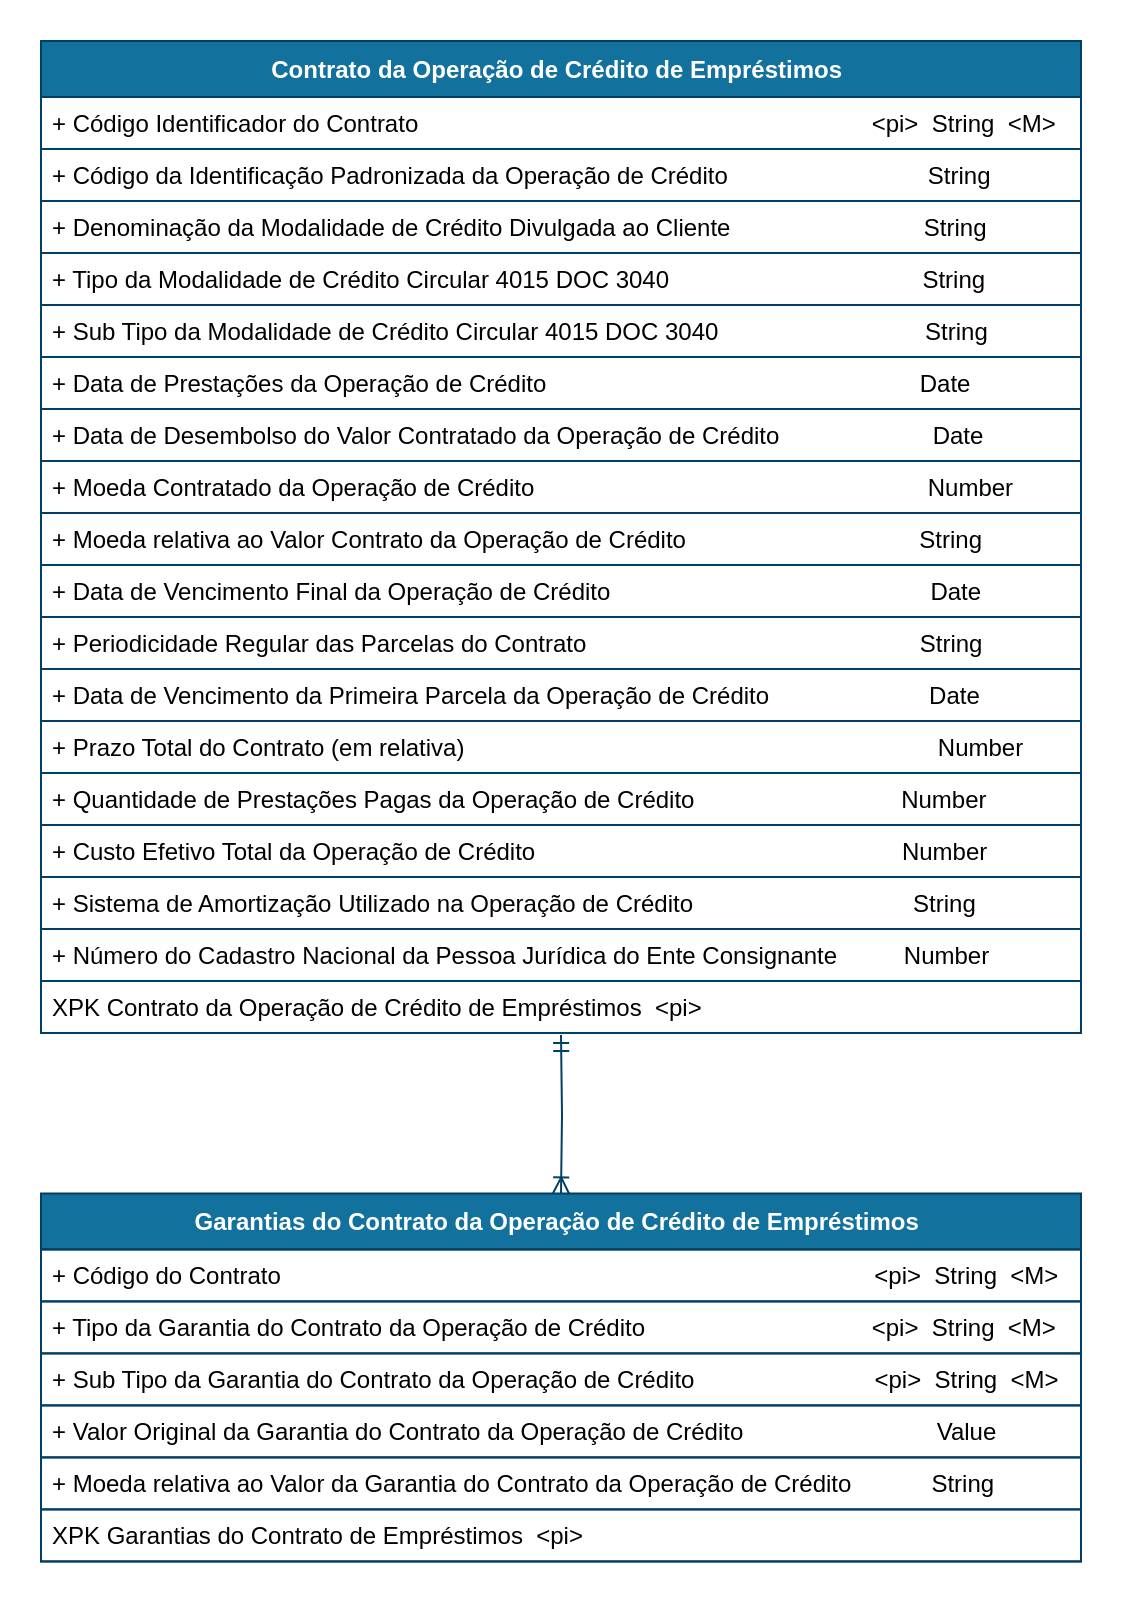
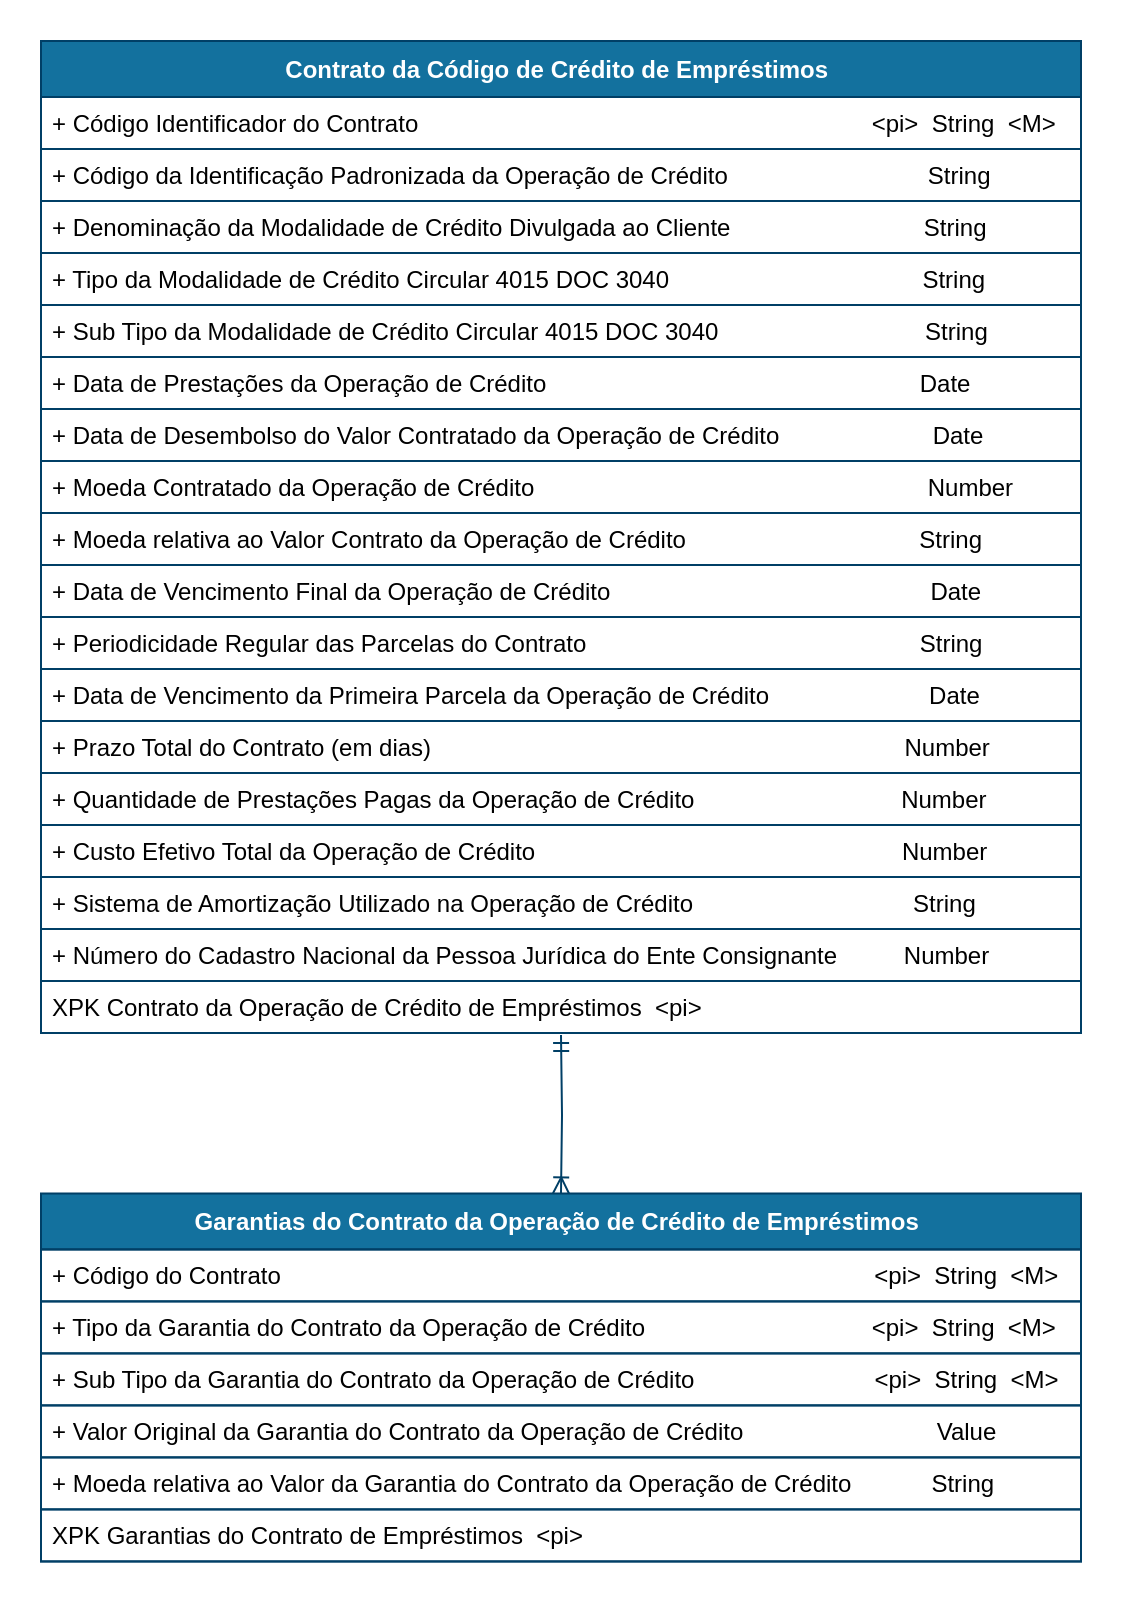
  <mxCell id="0" />
  <mxCell id="1" parent="0" />
- <mxCell id="2" value="Contrato da Operação de Crédito de Empréstimos " style="swimlane;fontStyle=1;childLayout=stackLayout;horizontal=1;startSize=28;horizontalStack=0;resizeParent=1;resizeParentMax=0;resizeLast=0;collapsible=1;marginBottom=0;rounded=0;shadow=0;comic=0;sketch=0;align=center;html=0;autosize=1;fillColor=#13719E;strokeColor=#003F66;fontColor=#FFFFFF;" vertex="1" parent="1"><mxGeometry x="20" y="20" width="520" height="496" as="geometry" /></mxCell>
+ <mxCell id="2" value="Contrato da Código de Crédito de Empréstimos " style="swimlane;fontStyle=1;childLayout=stackLayout;horizontal=1;startSize=28;horizontalStack=0;resizeParent=1;resizeParentMax=0;resizeLast=0;collapsible=1;marginBottom=0;rounded=0;shadow=0;comic=0;sketch=0;align=center;html=0;autosize=1;fillColor=#13719E;strokeColor=#003F66;fontColor=#FFFFFF;" vertex="1" parent="1"><mxGeometry x="20" y="20" width="520" height="496" as="geometry" /></mxCell>
  <mxCell id="3" value="+ Código Identificador do Contrato                                                                    &lt;pi&gt;  String  &lt;M&gt;" style="text;fillColor=none;align=left;verticalAlign=top;spacingLeft=4;spacingRight=4;overflow=hidden;rotatable=0;points=[[0,0.5],[1,0.5]];portConstraint=eastwest;strokeColor=#003F66;" vertex="1" parent="2"><mxGeometry y="28" width="520" height="26" as="geometry" /></mxCell>
  <mxCell id="4" value="+ Código da Identificação Padronizada da Operação de Crédito                              String      " style="text;fillColor=none;align=left;verticalAlign=top;spacingLeft=4;spacingRight=4;overflow=hidden;rotatable=0;points=[[0,0.5],[1,0.5]];portConstraint=eastwest;strokeColor=#003F66;" vertex="1" parent="2"><mxGeometry y="54" width="520" height="26" as="geometry" /></mxCell>
  <mxCell id="5" value="+ Denominação da Modalidade de Crédito Divulgada ao Cliente                             String" style="text;fillColor=none;align=left;verticalAlign=top;spacingLeft=4;spacingRight=4;overflow=hidden;rotatable=0;points=[[0,0.5],[1,0.5]];portConstraint=eastwest;strokeColor=#003F66;" vertex="1" parent="2"><mxGeometry y="80" width="520" height="26" as="geometry" /></mxCell>
  <mxCell id="6" value="+ Tipo da Modalidade de Crédito Circular 4015 DOC 3040                                      String" style="text;fillColor=none;align=left;verticalAlign=top;spacingLeft=4;spacingRight=4;overflow=hidden;rotatable=0;points=[[0,0.5],[1,0.5]];portConstraint=eastwest;strokeColor=#003F66;" vertex="1" parent="2"><mxGeometry y="106" width="520" height="26" as="geometry" /></mxCell>
  <mxCell id="7" value="+ Sub Tipo da Modalidade de Crédito Circular 4015 DOC 3040                               String" style="text;fillColor=none;align=left;verticalAlign=top;spacingLeft=4;spacingRight=4;overflow=hidden;rotatable=0;points=[[0,0.5],[1,0.5]];portConstraint=eastwest;strokeColor=#003F66;" vertex="1" parent="2"><mxGeometry y="132" width="520" height="26" as="geometry" /></mxCell>
  <mxCell id="8" value="+ Data de Prestações da Operação de Crédito                                                        Date" style="text;fillColor=none;align=left;verticalAlign=top;spacingLeft=4;spacingRight=4;overflow=hidden;rotatable=0;points=[[0,0.5],[1,0.5]];portConstraint=eastwest;strokeColor=#003F66;" vertex="1" parent="2"><mxGeometry y="158" width="520" height="26" as="geometry" /></mxCell>
  <mxCell id="9" value="+ Data de Desembolso do Valor Contratado da Operação de Crédito                       Date" style="text;fillColor=none;align=left;verticalAlign=top;spacingLeft=4;spacingRight=4;overflow=hidden;rotatable=0;points=[[0,0.5],[1,0.5]];portConstraint=eastwest;strokeColor=#003F66;" vertex="1" parent="2"><mxGeometry y="184" width="520" height="26" as="geometry" /></mxCell>
  <mxCell id="10" value="+ Moeda Contratado da Operação de Crédito                                                           Number" style="text;fillColor=none;align=left;verticalAlign=top;spacingLeft=4;spacingRight=4;overflow=hidden;rotatable=0;points=[[0,0.5],[1,0.5]];portConstraint=eastwest;strokeColor=#003F66;" vertex="1" parent="2"><mxGeometry y="210" width="520" height="26" as="geometry" /></mxCell>
  <mxCell id="11" value="+ Moeda relativa ao Valor Contrato da Operação de Crédito                                   String" style="text;fillColor=none;align=left;verticalAlign=top;spacingLeft=4;spacingRight=4;overflow=hidden;rotatable=0;points=[[0,0.5],[1,0.5]];portConstraint=eastwest;strokeColor=#003F66;" vertex="1" parent="2"><mxGeometry y="236" width="520" height="26" as="geometry" /></mxCell>
  <mxCell id="12" value="+ Data de Vencimento Final da Operação de Crédito                                                Date" style="text;fillColor=none;align=left;verticalAlign=top;spacingLeft=4;spacingRight=4;overflow=hidden;rotatable=0;points=[[0,0.5],[1,0.5]];portConstraint=eastwest;strokeColor=#003F66;" vertex="1" parent="2"><mxGeometry y="262" width="520" height="26" as="geometry" /></mxCell>
  <mxCell id="13" value="+ Periodicidade Regular das Parcelas do Contrato                                                  String" style="text;fillColor=none;align=left;verticalAlign=top;spacingLeft=4;spacingRight=4;overflow=hidden;rotatable=0;points=[[0,0.5],[1,0.5]];portConstraint=eastwest;strokeColor=#003F66;" vertex="1" parent="2"><mxGeometry y="288" width="520" height="26" as="geometry" /></mxCell>
  <mxCell id="14" value="+ Data de Vencimento da Primeira Parcela da Operação de Crédito                        Date" style="text;fillColor=none;align=left;verticalAlign=top;spacingLeft=4;spacingRight=4;overflow=hidden;rotatable=0;points=[[0,0.5],[1,0.5]];portConstraint=eastwest;strokeColor=#003F66;" vertex="1" parent="2"><mxGeometry y="314" width="520" height="26" as="geometry" /></mxCell>
- <mxCell id="15" value="+ Prazo Total do Contrato (em relativa)                                                                       Number  " style="text;fillColor=none;align=left;verticalAlign=top;spacingLeft=4;spacingRight=4;overflow=hidden;rotatable=0;points=[[0,0.5],[1,0.5]];portConstraint=eastwest;strokeColor=#003F66;" vertex="1" parent="2"><mxGeometry y="340" width="520" height="26" as="geometry" /></mxCell>
+ <mxCell id="15" value="+ Prazo Total do Contrato (em dias)                                                                       Number  " style="text;fillColor=none;align=left;verticalAlign=top;spacingLeft=4;spacingRight=4;overflow=hidden;rotatable=0;points=[[0,0.5],[1,0.5]];portConstraint=eastwest;strokeColor=#003F66;" vertex="1" parent="2"><mxGeometry y="340" width="520" height="26" as="geometry" /></mxCell>
  <mxCell id="16" value="+ Quantidade de Prestações Pagas da Operação de Crédito                               Number  " style="text;fillColor=none;align=left;verticalAlign=top;spacingLeft=4;spacingRight=4;overflow=hidden;rotatable=0;points=[[0,0.5],[1,0.5]];portConstraint=eastwest;strokeColor=#003F66;" vertex="1" parent="2"><mxGeometry y="366" width="520" height="26" as="geometry" /></mxCell>
  <mxCell id="17" value="+ Custo Efetivo Total da Operação de Crédito                                                       Number" style="text;fillColor=none;align=left;verticalAlign=top;spacingLeft=4;spacingRight=4;overflow=hidden;rotatable=0;points=[[0,0.5],[1,0.5]];portConstraint=eastwest;strokeColor=#003F66;" vertex="1" parent="2"><mxGeometry y="392" width="520" height="26" as="geometry" /></mxCell>
  <mxCell id="18" value="+ Sistema de Amortização Utilizado na Operação de Crédito                                 String" style="text;fillColor=none;align=left;verticalAlign=top;spacingLeft=4;spacingRight=4;overflow=hidden;rotatable=0;points=[[0,0.5],[1,0.5]];portConstraint=eastwest;strokeColor=#003F66;" vertex="1" parent="2"><mxGeometry y="418" width="520" height="26" as="geometry" /></mxCell>
  <mxCell id="19" value="+ Número do Cadastro Nacional da Pessoa Jurídica do Ente Consignante          Number  " style="text;fillColor=none;align=left;verticalAlign=top;spacingLeft=4;spacingRight=4;overflow=hidden;rotatable=0;points=[[0,0.5],[1,0.5]];portConstraint=eastwest;strokeColor=#003F66;" vertex="1" parent="2"><mxGeometry y="444" width="520" height="26" as="geometry" /></mxCell>
  <mxCell id="20" value="XPK Contrato da Operação de Crédito de Empréstimos  &lt;pi&gt;" style="text;fillColor=none;align=left;verticalAlign=top;spacingLeft=4;spacingRight=4;overflow=hidden;rotatable=0;points=[[0,0.5],[1,0.5]];portConstraint=eastwest;strokeColor=#003F66;" vertex="1" parent="2"><mxGeometry y="470" width="520" height="26" as="geometry" /></mxCell>
  <mxCell id="21" value="Garantias do Contrato da Operação de Crédito de Empréstimos " style="swimlane;fontStyle=1;childLayout=stackLayout;horizontal=1;startSize=28;horizontalStack=0;resizeParent=1;resizeParentMax=0;resizeLast=0;collapsible=1;marginBottom=0;rounded=0;shadow=0;comic=0;sketch=0;align=center;html=0;autosize=1;fillColor=#13719E;strokeColor=#003F66;fontColor=#FFFFFF;" parent="1" vertex="1"><mxGeometry x="20" y="596.2" width="520" height="184" as="geometry" /></mxCell>
  <mxCell id="22" value="+ Código do Contrato                                                                                         &lt;pi&gt;  String  &lt;M&gt;" style="text;fillColor=none;align=left;verticalAlign=top;spacingLeft=4;spacingRight=4;overflow=hidden;rotatable=0;points=[[0,0.5],[1,0.5]];portConstraint=eastwest;strokeColor=#003F66;" parent="21" vertex="1"><mxGeometry y="28" width="520" height="26" as="geometry" /></mxCell>
  <mxCell id="23" value="+ Tipo da Garantia do Contrato da Operação de Crédito                                  &lt;pi&gt;  String  &lt;M&gt;" style="text;fillColor=none;align=left;verticalAlign=top;spacingLeft=4;spacingRight=4;overflow=hidden;rotatable=0;points=[[0,0.5],[1,0.5]];portConstraint=eastwest;strokeColor=#003F66;" parent="21" vertex="1"><mxGeometry y="54" width="520" height="26" as="geometry" /></mxCell>
  <mxCell id="24" value="+ Sub Tipo da Garantia do Contrato da Operação de Crédito                           &lt;pi&gt;  String  &lt;M&gt;" style="text;fillColor=none;align=left;verticalAlign=top;spacingLeft=4;spacingRight=4;overflow=hidden;rotatable=0;points=[[0,0.5],[1,0.5]];portConstraint=eastwest;strokeColor=#003F66;" parent="21" vertex="1"><mxGeometry y="80" width="520" height="26" as="geometry" /></mxCell>
  <mxCell id="25" value="+ Valor Original da Garantia do Contrato da Operação de Crédito                             Value" style="text;fillColor=none;align=left;verticalAlign=top;spacingLeft=4;spacingRight=4;overflow=hidden;rotatable=0;points=[[0,0.5],[1,0.5]];portConstraint=eastwest;strokeColor=#003F66;" parent="21" vertex="1"><mxGeometry y="106" width="520" height="26" as="geometry" /></mxCell>
  <mxCell id="26" value="+ Moeda relativa ao Valor da Garantia do Contrato da Operação de Crédito            String" style="text;fillColor=none;align=left;verticalAlign=top;spacingLeft=4;spacingRight=4;overflow=hidden;rotatable=0;points=[[0,0.5],[1,0.5]];portConstraint=eastwest;strokeColor=#003F66;" parent="21" vertex="1"><mxGeometry y="132" width="520" height="26" as="geometry" /></mxCell>
  <mxCell id="27" value="XPK Garantias do Contrato de Empréstimos  &lt;pi&gt;" style="text;fillColor=none;align=left;verticalAlign=top;spacingLeft=4;spacingRight=4;overflow=hidden;rotatable=0;points=[[0,0.5],[1,0.5]];portConstraint=eastwest;strokeColor=#003F66;" parent="21" vertex="1"><mxGeometry y="158" width="520" height="26" as="geometry" /></mxCell>
  <mxCell id="28" value="" style="edgeStyle=orthogonalEdgeStyle;rounded=0;orthogonalLoop=1;jettySize=auto;html=1;startArrow=ERmandOne;startFill=0;endArrow=ERoneToMany;endFill=0;strokeColor=#003F66;" edge="1" parent="1" target="21"><mxGeometry relative="1" as="geometry"><Array as="points" /><mxPoint x="280" y="517" as="sourcePoint" /><mxPoint x="297.64" y="596.2" as="targetPoint" /></mxGeometry></mxCell>
